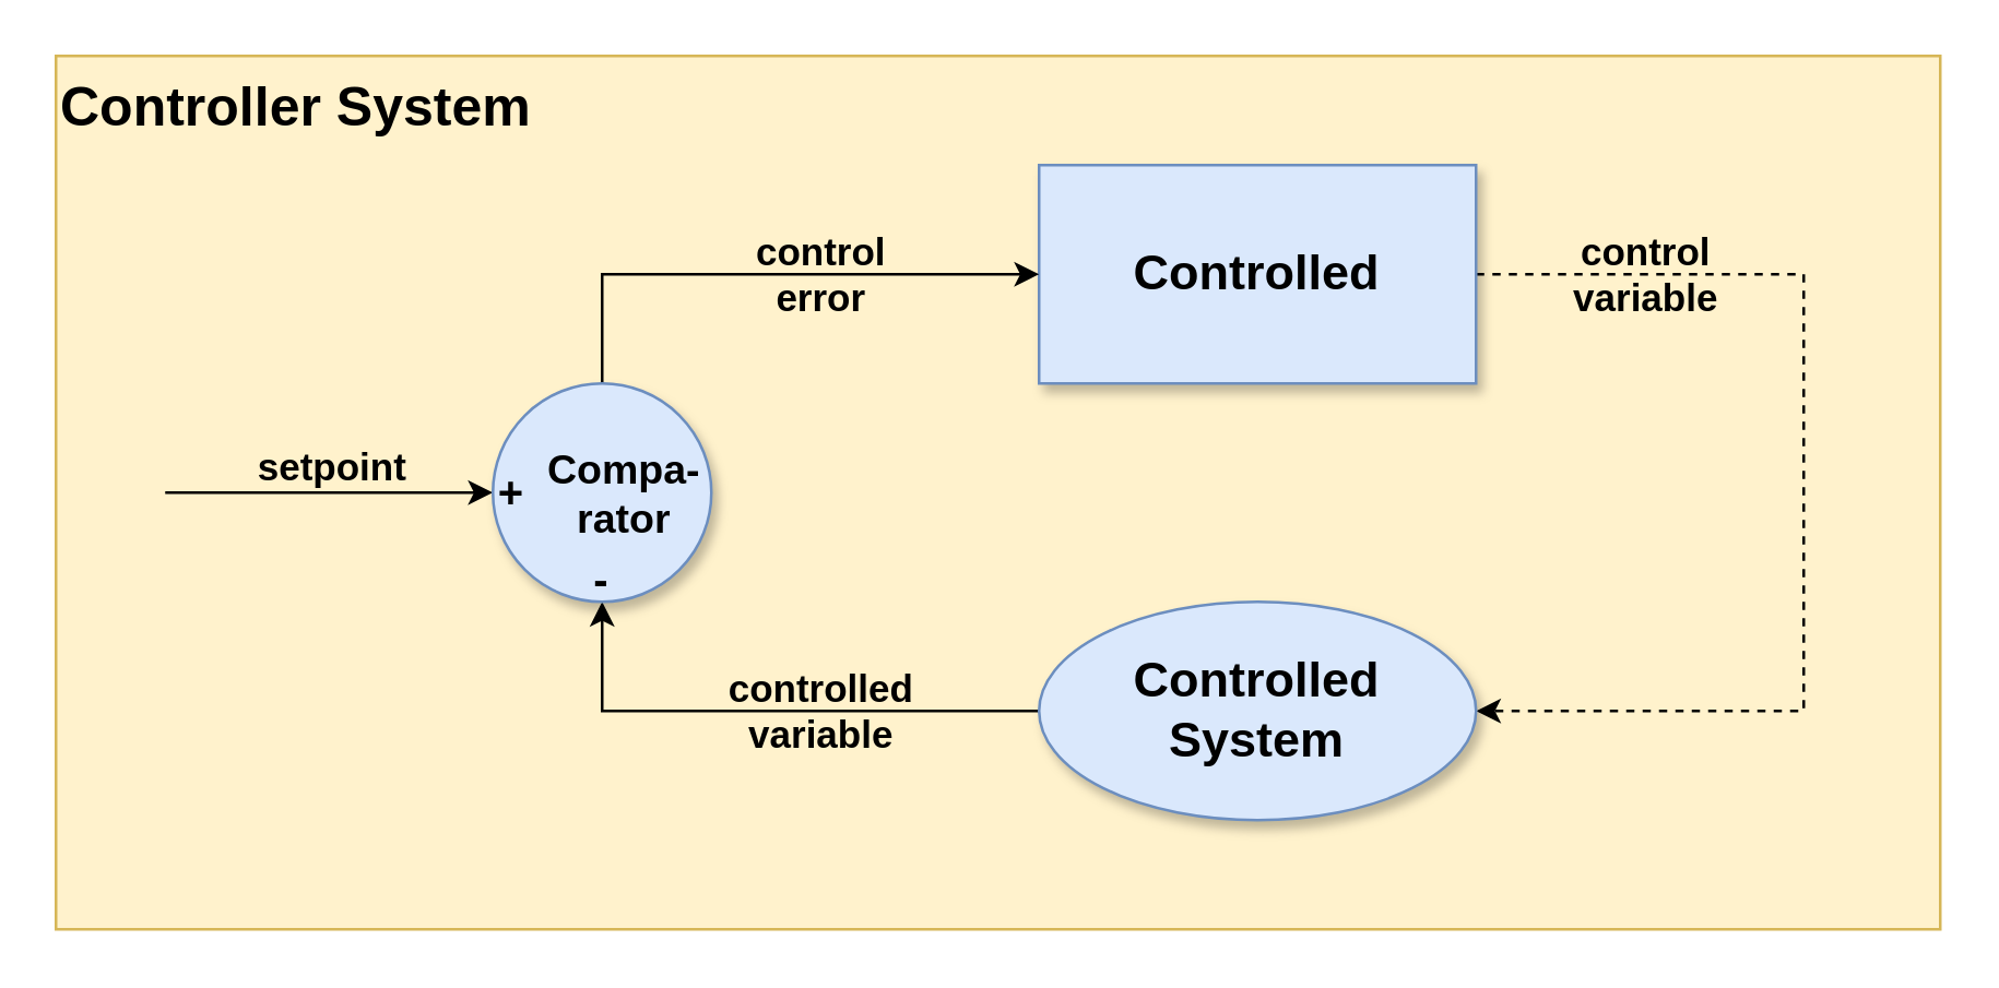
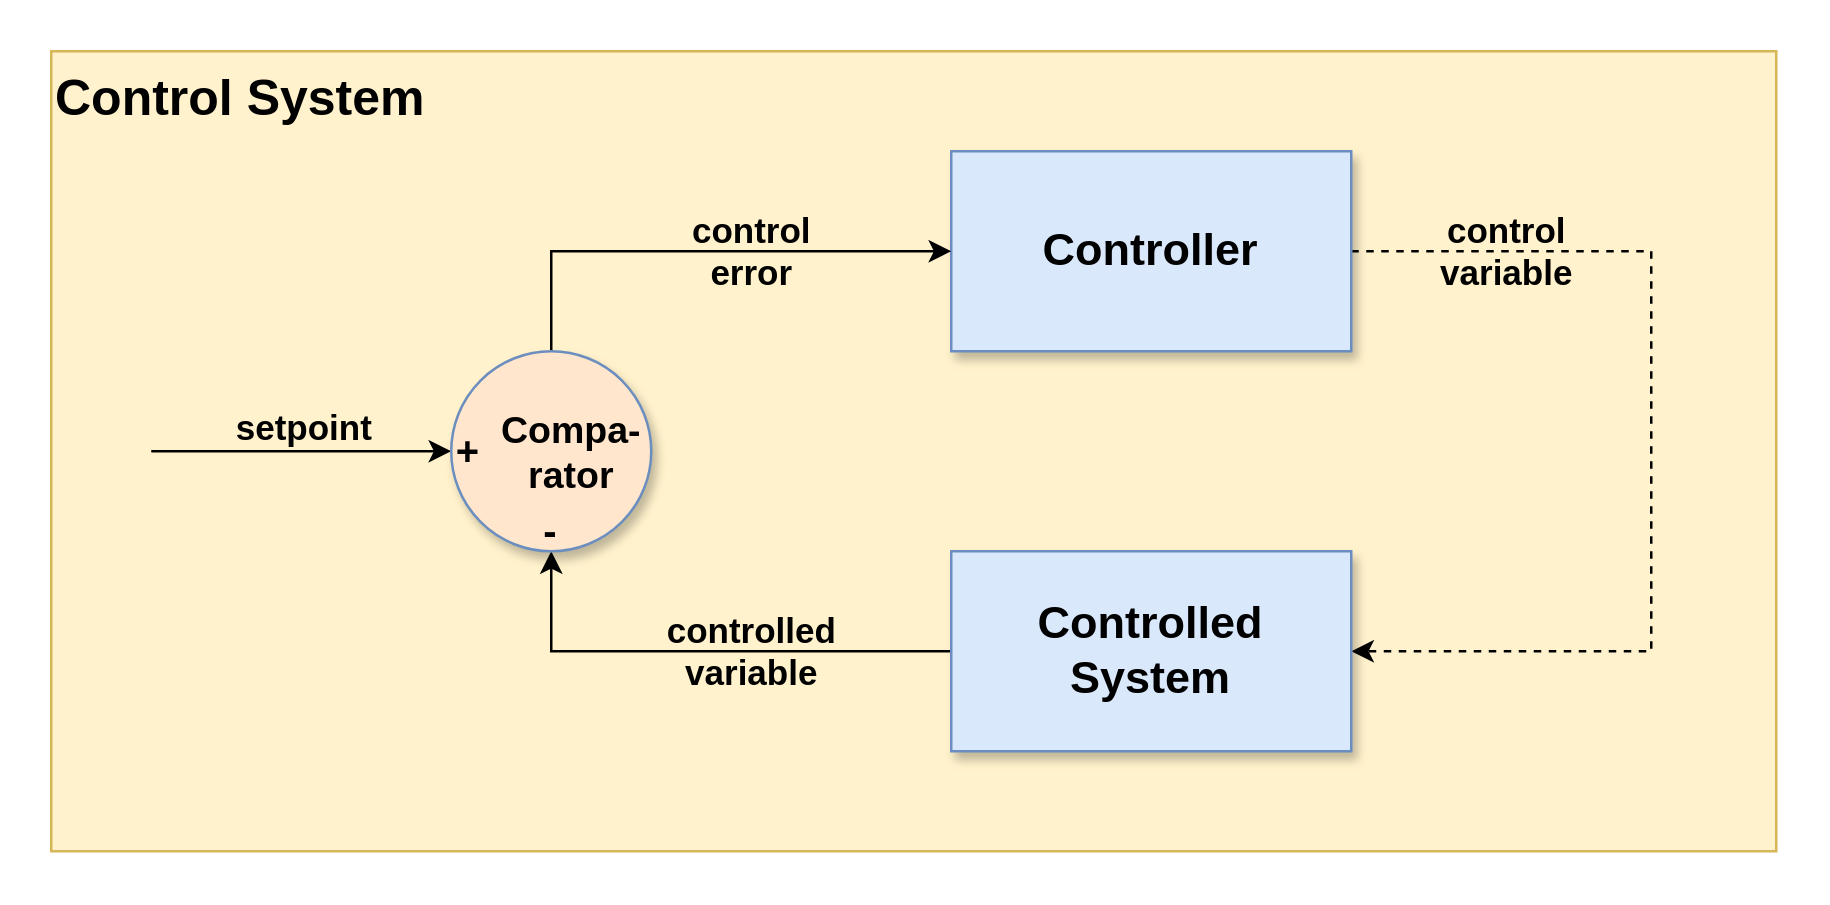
  <mxCell id="0" />
  <mxCell id="1" parent="0" />
- <mxCell id="2" value="Controller System" style="rounded=0;whiteSpace=wrap;html=1;labelBackgroundColor=none;fontSize=20;align=left;verticalAlign=top;fontStyle=1;fillColor=#fff2cc;strokeColor=#d6b656;" parent="1" vertex="1"><mxGeometry x="20" y="20" width="690" height="320" as="geometry" /></mxCell>
+ <mxCell id="2" value="Control System" style="rounded=0;whiteSpace=wrap;html=1;labelBackgroundColor=none;fontSize=20;align=left;verticalAlign=top;fontStyle=1;fillColor=#fff2cc;strokeColor=#d6b656;" parent="1" vertex="1"><mxGeometry x="20" y="20" width="690" height="320" as="geometry" /></mxCell>
  <mxCell id="3" value="control&lt;br&gt;variable" style="edgeStyle=orthogonalEdgeStyle;rounded=0;orthogonalLoop=1;jettySize=auto;html=1;entryX=1;entryY=0.5;entryDx=0;entryDy=0;fontSize=14;labelBackgroundColor=none;fontStyle=1;exitX=1;exitY=0.5;exitDx=0;exitDy=0;dashed=1;" parent="1" source="4" target="6" edge="1"><mxGeometry x="-0.688" relative="1" as="geometry"><mxPoint x="700" y="140" as="targetPoint" /><Array as="points"><mxPoint x="660" y="100" /><mxPoint x="660" y="260" /></Array><mxPoint as="offset" /></mxGeometry></mxCell>
- <mxCell id="4" value="Controlled" style="rounded=0;whiteSpace=wrap;html=1;fillColor=#dae8fc;strokeColor=#6c8ebf;fontStyle=1;fontSize=18;shadow=1;" parent="1" vertex="1"><mxGeometry x="380" y="60" width="160" height="80" as="geometry" /></mxCell>
+ <mxCell id="4" value="Controller" style="rounded=0;whiteSpace=wrap;html=1;fillColor=#dae8fc;strokeColor=#6c8ebf;fontStyle=1;fontSize=18;shadow=1;" parent="1" vertex="1"><mxGeometry x="380" y="60" width="160" height="80" as="geometry" /></mxCell>
  <mxCell id="5" value="controlled&lt;br&gt;variable" style="edgeStyle=orthogonalEdgeStyle;rounded=0;orthogonalLoop=1;jettySize=auto;html=1;fontSize=14;entryX=0.5;entryY=1;entryDx=0;entryDy=0;fontStyle=1;labelBackgroundColor=none;" parent="1" source="6" target="10" edge="1"><mxGeometry x="-0.2" relative="1" as="geometry"><mxPoint as="offset" /></mxGeometry></mxCell>
- <mxCell id="6" value="Controlled &lt;br style=&quot;font-size: 18px;&quot;&gt;System" style="ellipse;whiteSpace=wrap;html=1;fillColor=#dae8fc;strokeColor=#6c8ebf;fontStyle=1;fontSize=18;shadow=1;" parent="1" vertex="1"><mxGeometry x="380" y="220" width="160" height="80" as="geometry" /></mxCell>
+ <mxCell id="6" value="Controlled &lt;br style=&quot;font-size: 18px;&quot;&gt;System" style="rounded=0;whiteSpace=wrap;html=1;fillColor=#dae8fc;strokeColor=#6c8ebf;fontStyle=1;fontSize=18;shadow=1;" parent="1" vertex="1"><mxGeometry x="380" y="220" width="160" height="80" as="geometry" /></mxCell>
  <mxCell id="7" value="control&lt;br&gt;error" style="edgeStyle=orthogonalEdgeStyle;rounded=0;orthogonalLoop=1;jettySize=auto;html=1;entryX=0;entryY=0.5;entryDx=0;entryDy=0;fontSize=14;exitX=0.5;exitY=0;exitDx=0;exitDy=0;labelBackgroundColor=none;fontStyle=1" parent="1" source="10" target="4" edge="1"><mxGeometry x="0.2" relative="1" as="geometry"><mxPoint as="offset" /></mxGeometry></mxCell>
  <mxCell id="8" style="edgeStyle=orthogonalEdgeStyle;rounded=0;orthogonalLoop=1;jettySize=auto;html=1;fontSize=14;endArrow=none;endFill=0;startArrow=classic;startFill=1;" parent="1" source="10" edge="1"><mxGeometry relative="1" as="geometry"><mxPoint x="60" y="180" as="targetPoint" /></mxGeometry></mxCell>
  <mxCell id="9" value="setpoint" style="edgeLabel;html=1;align=center;verticalAlign=middle;resizable=0;points=[];fontSize=14;labelBackgroundColor=none;fontStyle=1" parent="8" vertex="1" connectable="0"><mxGeometry x="0.783" y="-1" relative="1" as="geometry"><mxPoint x="47" y="-9" as="offset" /></mxGeometry></mxCell>
- <mxCell id="10" value="&amp;nbsp; &amp;nbsp; Compa-&lt;br style=&quot;font-size: 15px;&quot;&gt;&amp;nbsp; &amp;nbsp; rator" style="ellipse;whiteSpace=wrap;html=1;aspect=fixed;fontStyle=1;fontSize=15;fillColor=#dae8fc;strokeColor=#6c8ebf;verticalAlign=middle;align=center;shadow=1;" parent="1" vertex="1"><mxGeometry x="180" y="140" width="80" height="80" as="geometry" /></mxCell>
+ <mxCell id="10" value="&amp;nbsp; &amp;nbsp; Compa-&lt;br style=&quot;font-size: 15px;&quot;&gt;&amp;nbsp; &amp;nbsp; rator" style="ellipse;whiteSpace=wrap;html=1;aspect=fixed;fontStyle=1;fontSize=15;fillColor=#ffe6cc;strokeColor=#6c8ebf;verticalAlign=middle;align=center;shadow=1;" parent="1" vertex="1"><mxGeometry x="180" y="140" width="80" height="80" as="geometry" /></mxCell>
  <mxCell id="11" value="-" style="text;html=1;strokeColor=none;fillColor=none;align=center;verticalAlign=middle;whiteSpace=wrap;rounded=0;labelBackgroundColor=none;fontSize=16;fontStyle=1" parent="1" vertex="1"><mxGeometry x="190" y="197" width="60" height="30" as="geometry" /></mxCell>
  <mxCell id="12" value="+" style="text;html=1;strokeColor=none;fillColor=none;align=center;verticalAlign=middle;whiteSpace=wrap;rounded=0;labelBackgroundColor=none;fontSize=16;fontStyle=1" parent="1" vertex="1"><mxGeometry x="157" y="165" width="60" height="30" as="geometry" /></mxCell>
